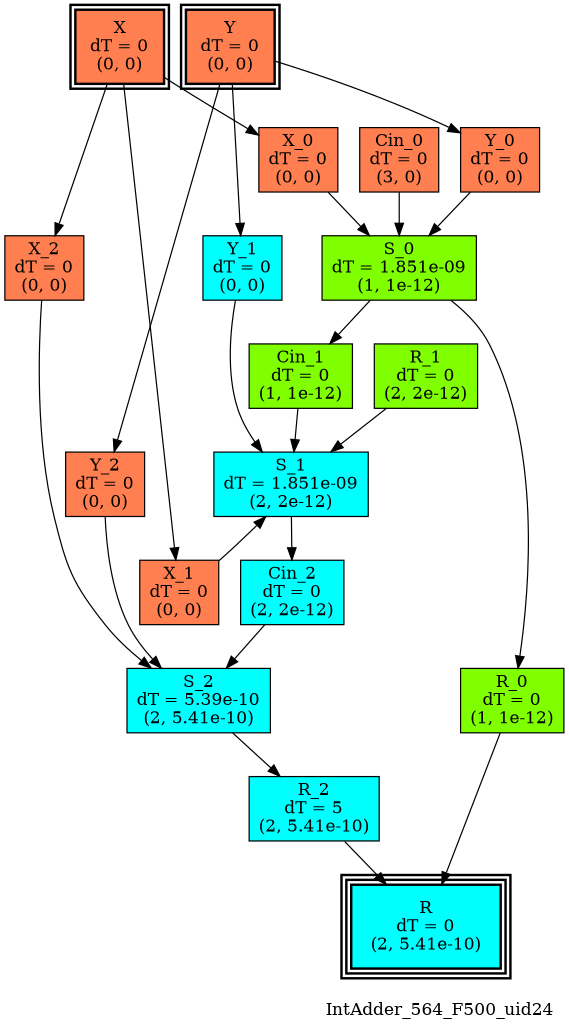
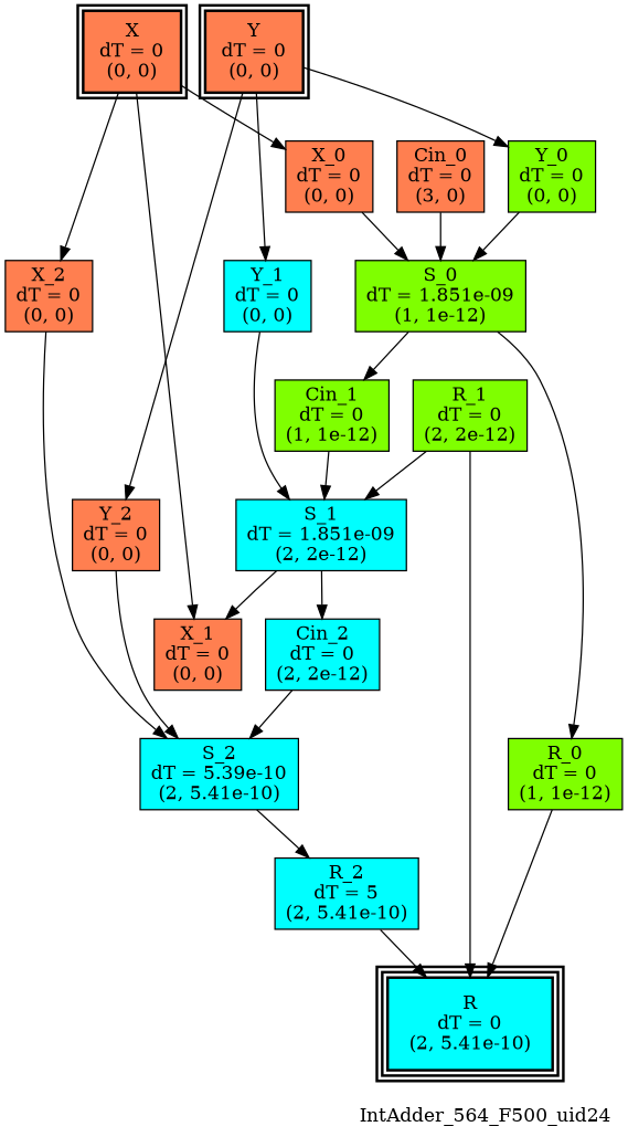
  digraph {
    label=IntAdder_564_F500_uid24
    labeljust=right
    labelloc=bottom
    nodesep=0.25
    ranksep=0.5
    node [color=black fillcolor=coral peripheries=1 shape=box style=filled]
    edge [arrowhead=normal arrowsize=1.0 arrowtail=normal color=black dir=forward]
    n1 [label="X\ndT = 0\n(0, 0)" peripheries=2 style="bold, filled"]
    n2 [label="Y\ndT = 0\n(0, 0)" peripheries=2 style="bold, filled"]
    n3 [fillcolor=cyan label="R\ndT = 0\n(2, 5.41e-10)" peripheries=3 style="bold, filled"]
    n4 [label="X_0\ndT = 0\n(0, 0)"]
    n5 [label="X_1\ndT = 0\n(0, 0)"]
    n6 [label="X_2\ndT = 0\n(0, 0)"]
-   n7 [label="Y_0\ndT = 0\n(0, 0)"]
+   n7 [fillcolor=chartreuse label="Y_0\ndT = 0\n(0, 0)"]
    n8 [fillcolor=cyan label="Y_1\ndT = 0\n(0, 0)"]
    n9 [label="Y_2\ndT = 0\n(0, 0)"]
    n10 [fillcolor=chartreuse label="S_0\ndT = 1.851e-09\n(1, 1e-12)"]
    n11 [fillcolor=cyan label="S_1\ndT = 1.851e-09\n(2, 2e-12)"]
    n12 [fillcolor=cyan label="S_2\ndT = 5.39e-10\n(2, 5.41e-10)"]
    n13 [label="Cin_0\ndT = 0\n(3, 0)"]
    n14 [fillcolor=chartreuse label="R_0\ndT = 0\n(1, 1e-12)"]
    n15 [fillcolor=chartreuse label="Cin_1\ndT = 0\n(1, 1e-12)"]
    n16 [fillcolor=cyan label="Cin_2\ndT = 0\n(2, 2e-12)"]
    n17 [fillcolor=chartreuse label="R_1\ndT = 0\n(2, 2e-12)"]
    n18 [fillcolor=cyan label="R_2\ndT = 5\n(2, 5.41e-10)"]
    subgraph sub_1 {
      rank=same
      n1
      n2
    }
    subgraph sub_2 {
      rank=same
      n3
    }
    n1 -> n4
    n1 -> n5
    n1 -> n6
    n2 -> n7
    n2 -> n8
    n2 -> n9
    n4 -> n10
-   n5 -> n11
+   n11 -> n5
    n6 -> n12
    n7 -> n10
    n8 -> n11
    n9 -> n12
    n10 -> n14
    n10 -> n15
    n11 -> n16
    n12 -> n18
    n13 -> n10
    n14 -> n3
    n15 -> n11
    n16 -> n12
+   n17 -> n3
    n17 -> n11
    n18 -> n3
  }
